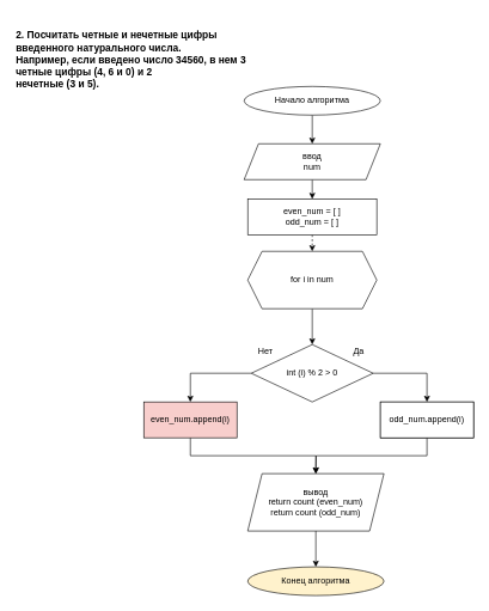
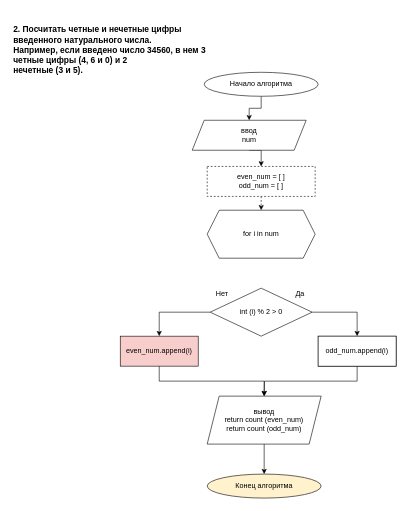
  <mxCell id="0" />
  <mxCell id="1" parent="0" />
  <mxCell id="2" value="&lt;h3&gt;2. Посчитать четные и нечетные цифры введенного натурального числа. &#10;Например, если введено число 34560, в нем 3 четные цифры (4, 6 и 0) и 2 &#10;нечетные (3 и 5).&lt;/h3&gt;" style="text;whiteSpace=wrap;html=1;" vertex="1" parent="1"><mxGeometry x="20" width="350" height="110" as="geometry" y="20" /></mxCell>
  <mxCell id="3" style="edgeStyle=orthogonalEdgeStyle;rounded=0;orthogonalLoop=1;jettySize=auto;html=1;exitX=0.5;exitY=1;exitDx=0;exitDy=0;entryX=0.5;entryY=0;entryDx=0;entryDy=0;" edge="1" parent="1" source="4" target="6"><mxGeometry relative="1" as="geometry" /></mxCell>
  <mxCell id="4" value="Начало алгоритма" style="ellipse;whiteSpace=wrap;html=1;" vertex="1" parent="1"><mxGeometry x="340" y="120" width="190" height="40" as="geometry" /></mxCell>
  <mxCell id="5" style="edgeStyle=orthogonalEdgeStyle;rounded=0;orthogonalLoop=1;jettySize=auto;html=1;exitX=0.5;exitY=1;exitDx=0;exitDy=0;entryX=0.5;entryY=0;entryDx=0;entryDy=0;" edge="1" parent="1" source="6" target="16"><mxGeometry relative="1" as="geometry" /></mxCell>
- <mxCell id="6" value="&lt;div&gt;ввод&lt;/div&gt;&lt;div&gt;num&lt;br&gt;&lt;/div&gt;" style="shape=parallelogram;perimeter=parallelogramPerimeter;whiteSpace=wrap;html=1;fixedSize=1;" vertex="1" parent="1"><mxGeometry x="340" y="200" width="190" height="50" as="geometry" /></mxCell>
- <mxCell id="7" style="edgeStyle=orthogonalEdgeStyle;rounded=0;orthogonalLoop=1;jettySize=auto;html=1;exitX=0.5;exitY=1;exitDx=0;exitDy=0;" edge="1" parent="1" source="8" target="11"><mxGeometry relative="1" as="geometry" /></mxCell>
+ <mxCell id="6" value="&lt;div&gt;ввод&lt;/div&gt;&lt;div&gt;num&lt;br&gt;&lt;/div&gt;" style="shape=parallelogram;perimeter=parallelogramPerimeter;whiteSpace=wrap;html=1;fixedSize=1;" vertex="1" parent="1"><mxGeometry x="320" y="200" width="190" height="50" as="geometry" /></mxCell>
  <mxCell id="8" value="for i in num" style="shape=hexagon;perimeter=hexagonPerimeter2;whiteSpace=wrap;html=1;fixedSize=1;" vertex="1" parent="1"><mxGeometry x="345" y="350" width="180" height="80" as="geometry" /></mxCell>
  <mxCell id="9" style="edgeStyle=orthogonalEdgeStyle;rounded=0;orthogonalLoop=1;jettySize=auto;html=1;exitX=1;exitY=0.5;exitDx=0;exitDy=0;entryX=0.5;entryY=0;entryDx=0;entryDy=0;" edge="1" parent="1" source="11" target="14"><mxGeometry relative="1" as="geometry" /></mxCell>
  <mxCell id="10" style="edgeStyle=orthogonalEdgeStyle;rounded=0;orthogonalLoop=1;jettySize=auto;html=1;exitX=0;exitY=0.5;exitDx=0;exitDy=0;entryX=0.5;entryY=0;entryDx=0;entryDy=0;" edge="1" parent="1" source="11" target="20"><mxGeometry relative="1" as="geometry" /></mxCell>
  <mxCell id="11" value="int (i) % 2 &amp;gt; 0" style="rhombus;whiteSpace=wrap;html=1;" vertex="1" parent="1"><mxGeometry x="350" y="480" width="170" height="80" as="geometry" /></mxCell>
  <mxCell id="12" value="Нет" style="text;html=1;strokeColor=none;fillColor=none;align=center;verticalAlign=middle;whiteSpace=wrap;rounded=0;" vertex="1" parent="1"><mxGeometry x="350" y="480" width="40" height="20" as="geometry" /></mxCell>
  <mxCell id="13" value="Да" style="text;html=1;strokeColor=none;fillColor=none;align=center;verticalAlign=middle;whiteSpace=wrap;rounded=0;" vertex="1" parent="1"><mxGeometry x="480" y="480" width="40" height="20" as="geometry" /></mxCell>
  <mxCell id="14" value="odd_num.append(i)" style="rounded=0;whiteSpace=wrap;html=1;" vertex="1" parent="1"><mxGeometry x="530" y="560" width="130" height="50" as="geometry" /></mxCell>
  <mxCell id="15" style="edgeStyle=orthogonalEdgeStyle;rounded=0;orthogonalLoop=1;jettySize=auto;html=1;exitX=0.5;exitY=1;exitDx=0;exitDy=0;entryX=0.5;entryY=0;entryDx=0;entryDy=0;dashed=1;" edge="1" parent="1" source="16" target="8"><mxGeometry relative="1" as="geometry" /></mxCell>
- <mxCell id="16" value="&lt;div&gt;even_num = [ ]&lt;/div&gt;&lt;div&gt;odd_num = [ ]&lt;br&gt;&lt;/div&gt;" style="rounded=0;whiteSpace=wrap;html=1;" vertex="1" parent="1"><mxGeometry x="345" y="277" width="180" height="50" as="geometry" /></mxCell>
+ <mxCell id="16" value="&lt;div&gt;even_num = [ ]&lt;/div&gt;&lt;div&gt;odd_num = [ ]&lt;br&gt;&lt;/div&gt;" style="rounded=0;whiteSpace=wrap;html=1;dashed=1;" vertex="1" parent="1"><mxGeometry x="345" y="277" width="180" height="50" as="geometry" /></mxCell>
  <mxCell id="17" style="edgeStyle=orthogonalEdgeStyle;rounded=0;orthogonalLoop=1;jettySize=auto;html=1;exitX=0.5;exitY=1;exitDx=0;exitDy=0;" edge="1" parent="1" source="18"><mxGeometry relative="1" as="geometry"><mxPoint x="440" y="660" as="targetPoint" /></mxGeometry></mxCell>
  <mxCell id="18" value="odd_num.append(i)" style="rounded=0;whiteSpace=wrap;html=1;" vertex="1" parent="1"><mxGeometry x="530" y="560" width="130" height="50" as="geometry" /></mxCell>
  <mxCell id="19" style="edgeStyle=orthogonalEdgeStyle;rounded=0;orthogonalLoop=1;jettySize=auto;html=1;exitX=0.5;exitY=1;exitDx=0;exitDy=0;entryX=0.5;entryY=0;entryDx=0;entryDy=0;" edge="1" parent="1" source="20" target="22"><mxGeometry relative="1" as="geometry" /></mxCell>
  <mxCell id="20" value="even_num.append(i)" style="rounded=0;whiteSpace=wrap;html=1;fillColor=#f8cecc;" vertex="1" parent="1"><mxGeometry x="200" y="560" width="130" height="50" as="geometry" /></mxCell>
  <mxCell id="21" style="edgeStyle=orthogonalEdgeStyle;rounded=0;orthogonalLoop=1;jettySize=auto;html=1;exitX=0.5;exitY=1;exitDx=0;exitDy=0;" edge="1" parent="1" source="22" target="23"><mxGeometry relative="1" as="geometry" /></mxCell>
  <mxCell id="22" value="&lt;div&gt;вывод&lt;/div&gt;&lt;div&gt;return count (even_num)&lt;/div&gt;&lt;div&gt;return count (odd_num)&lt;br&gt;&lt;/div&gt;" style="shape=parallelogram;perimeter=parallelogramPerimeter;whiteSpace=wrap;html=1;fixedSize=1;" vertex="1" parent="1"><mxGeometry x="345" y="660" width="190" height="80" as="geometry" /></mxCell>
  <mxCell id="23" value="Конец алгоритма" style="ellipse;whiteSpace=wrap;html=1;fillColor=#fff2cc;" vertex="1" parent="1"><mxGeometry x="345" y="790" width="190" height="40" as="geometry" /></mxCell>
